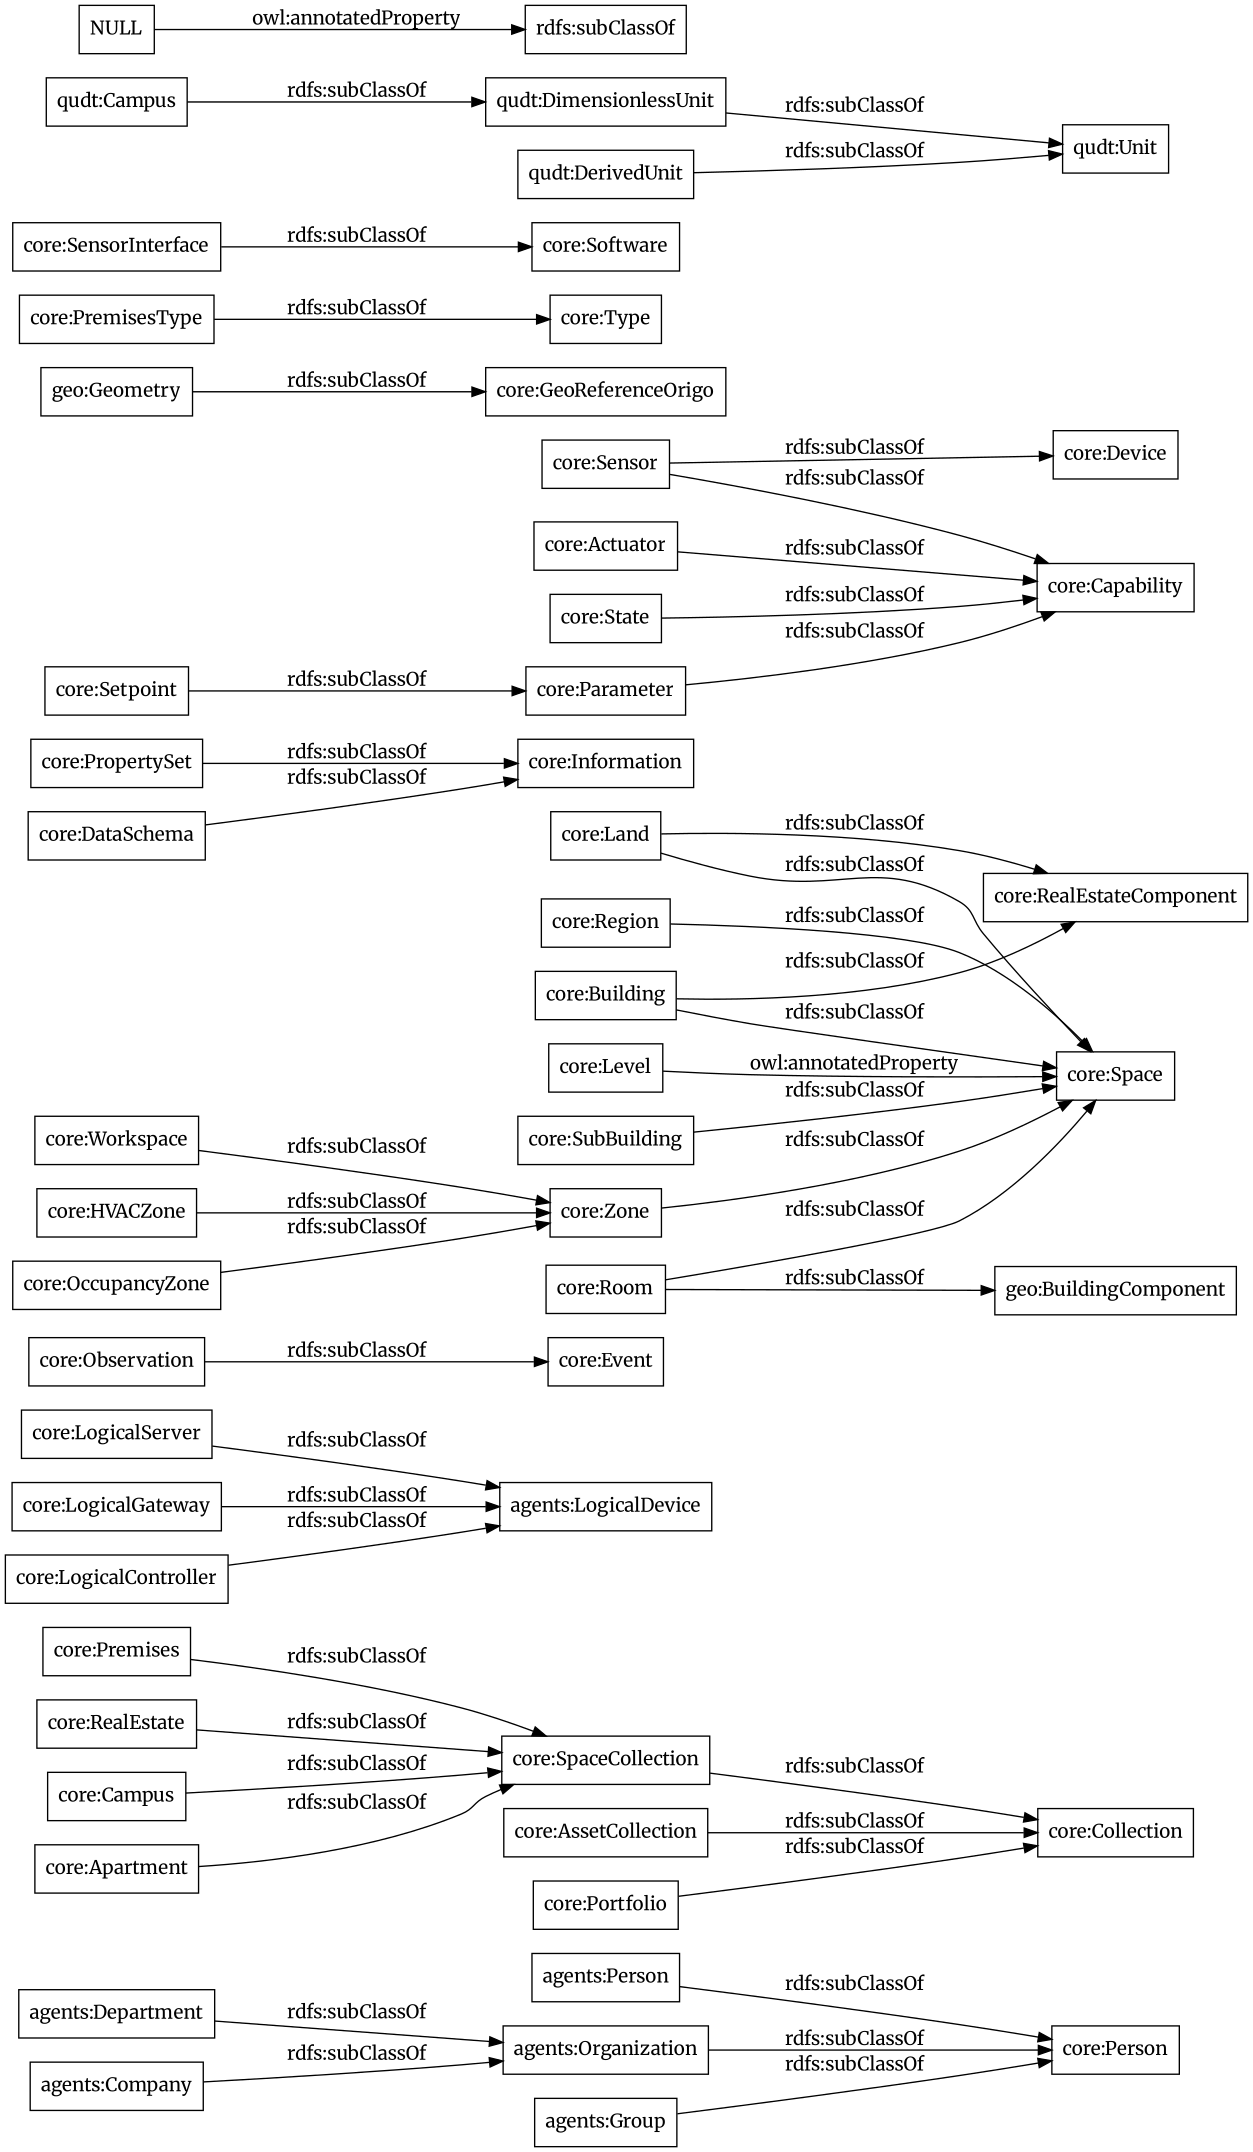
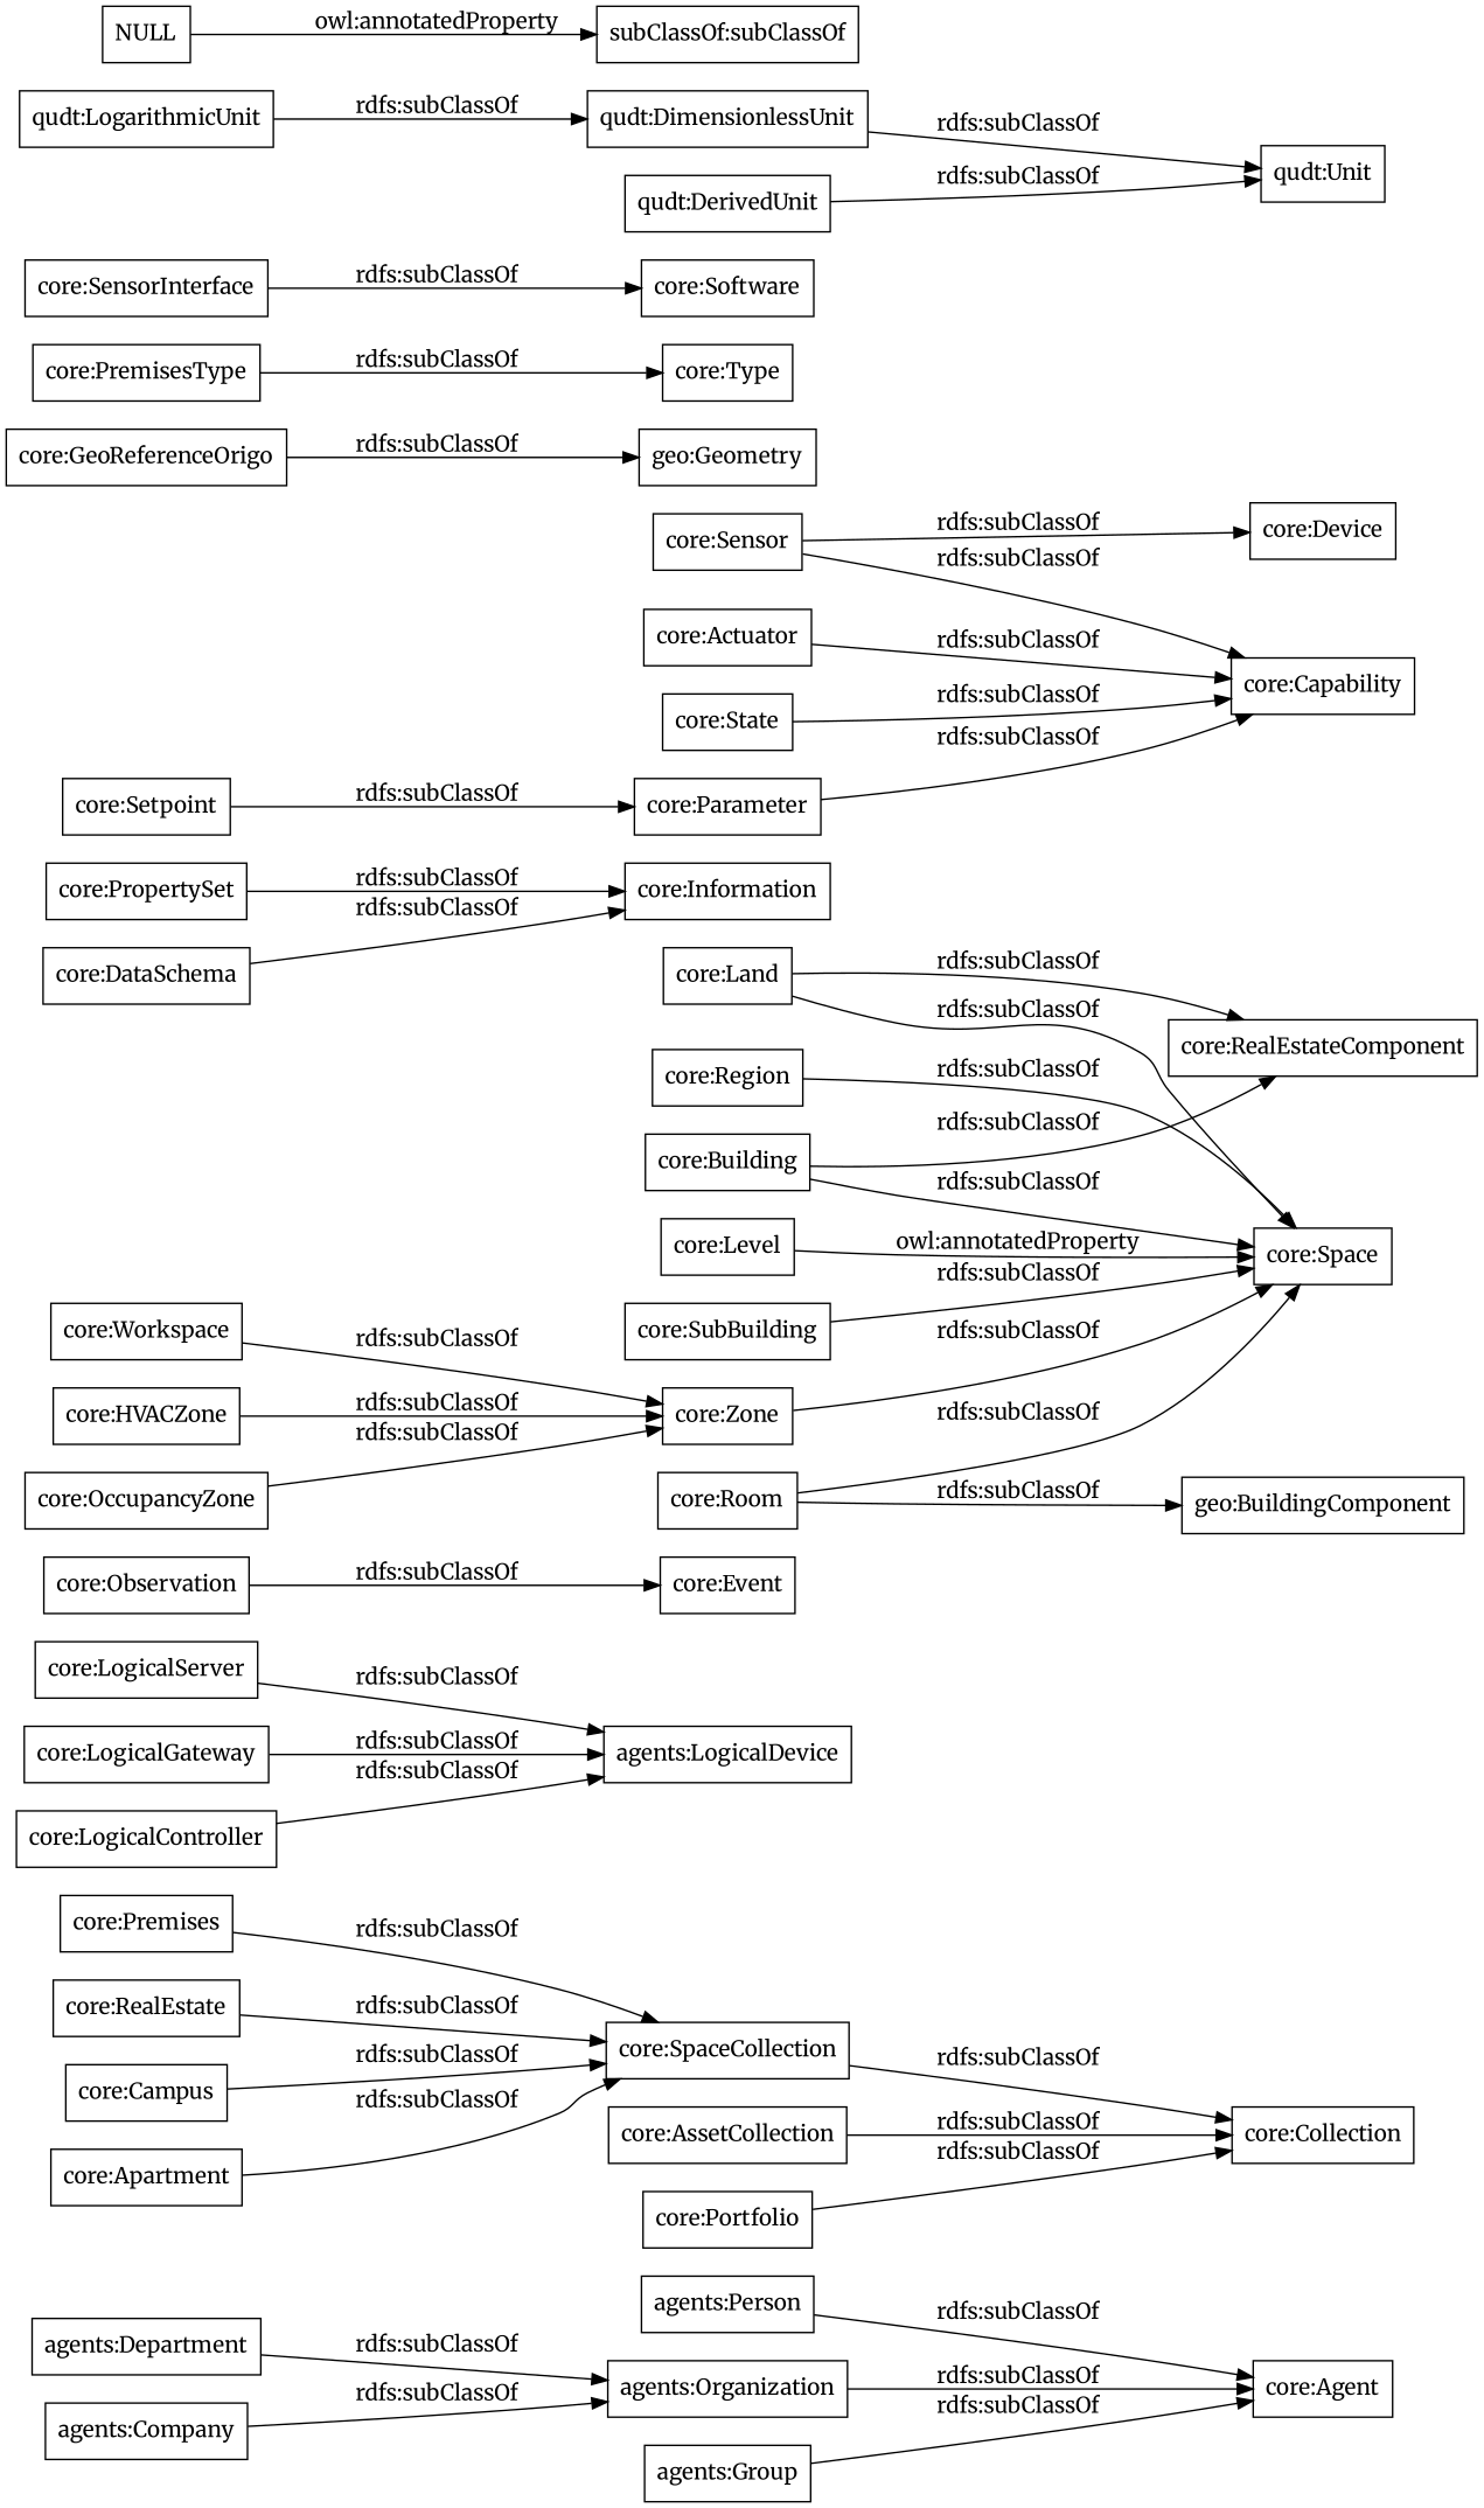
  digraph {
    fontname=Merriweather
    rankdir=LR
    node [color=black fontname=Merriweather shape=rectangle]
    edge [fontname=Merriweather]
    "agents:Person"
-   "core:Agent" [label="core:Person"]
+   "core:Agent"
    "agents:Organization"
    "agents:Group"
    "agents:Department"
    "agents:Company"
    "core:Premises"
    "core:SpaceCollection"
    "core:Collection"
    n10 [label="agents:LogicalDevice"]
    "core:LogicalServer"
    "core:Observation"
    "core:Event"
    "core:LogicalGateway"
    "core:Level"
    "core:Space"
    "core:PropertySet"
    "core:Information"
    "core:AssetCollection"
    "core:Land"
    "core:RealEstateComponent"
    "core:Zone"
    "core:Sensor"
    "core:Capability"
    "core:Device"
    "core:Portfolio"
    "core:Building"
    "core:Actuator"
    "core:RealEstate"
    "core:Workspace"
    "core:GeoReferenceOrigo"
    "geo:Geometry"
    "core:Region"
    "core:DataSchema"
    "core:Campus"
    "core:PremisesType"
    "core:Type"
    "core:SubBuilding"
    "core:Apartment"
    "core:State"
    "core:HVACZone"
    "core:Room"
    n43 [label="geo:BuildingComponent"]
    "core:Parameter"
    "core:LogicalController"
    "core:SensorInterface"
    "core:Software"
    "core:OccupancyZone"
    "core:Setpoint"
-   "qudt:LogarithmicUnit" [label="qudt:Campus"]
+   "qudt:LogarithmicUnit"
    "qudt:DimensionlessUnit"
    "qudt:Unit"
    "qudt:DerivedUnit"
    NULL
-   "rdfs:subClassOf"
+   "rdfs:subClassOf" [label="subClassOf:subClassOf"]
    "agents:Person" -> "core:Agent" [label="rdfs:subClassOf"]
    "agents:Organization" -> "core:Agent" [label="rdfs:subClassOf"]
    "agents:Group" -> "core:Agent" [label="rdfs:subClassOf"]
    "agents:Department" -> "agents:Organization" [label="rdfs:subClassOf"]
    "agents:Company" -> "agents:Organization" [label="rdfs:subClassOf"]
    "core:Premises" -> "core:SpaceCollection" [label="rdfs:subClassOf"]
    "core:SpaceCollection" -> "core:Collection" [label="rdfs:subClassOf"]
    "core:LogicalServer" -> n10 [label="rdfs:subClassOf"]
    "core:Observation" -> "core:Event" [label="rdfs:subClassOf"]
    "core:LogicalGateway" -> n10 [label="rdfs:subClassOf"]
    "core:Level" -> "core:Space" [label="owl:annotatedProperty"]
    "core:PropertySet" -> "core:Information" [label="rdfs:subClassOf"]
    "core:AssetCollection" -> "core:Collection" [label="rdfs:subClassOf"]
    "core:Land" -> "core:Space" [label="rdfs:subClassOf"]
    "core:Land" -> "core:RealEstateComponent" [label="rdfs:subClassOf"]
    "core:Zone" -> "core:Space" [label="rdfs:subClassOf"]
    "core:Sensor" -> "core:Capability" [label="rdfs:subClassOf"]
    "core:Sensor" -> "core:Device" [label="rdfs:subClassOf"]
    "core:Portfolio" -> "core:Collection" [label="rdfs:subClassOf"]
    "core:Building" -> "core:Space" [label="rdfs:subClassOf"]
    "core:Building" -> "core:RealEstateComponent" [label="rdfs:subClassOf"]
    "core:Actuator" -> "core:Capability" [label="rdfs:subClassOf"]
    "core:RealEstate" -> "core:SpaceCollection" [label="rdfs:subClassOf"]
    "core:Workspace" -> "core:Zone" [label="rdfs:subClassOf"]
-   "geo:Geometry" -> "core:GeoReferenceOrigo" [label="rdfs:subClassOf"]
+   "core:GeoReferenceOrigo" -> "geo:Geometry" [label="rdfs:subClassOf"]
    "core:Region" -> "core:Space" [label="rdfs:subClassOf"]
    "core:DataSchema" -> "core:Information" [label="rdfs:subClassOf"]
    "core:Campus" -> "core:SpaceCollection" [label="rdfs:subClassOf"]
    "core:PremisesType" -> "core:Type" [label="rdfs:subClassOf"]
    "core:SubBuilding" -> "core:Space" [label="rdfs:subClassOf"]
    "core:Apartment" -> "core:SpaceCollection" [label="rdfs:subClassOf"]
    "core:State" -> "core:Capability" [label="rdfs:subClassOf"]
    "core:HVACZone" -> "core:Zone" [label="rdfs:subClassOf"]
    "core:Room" -> "core:Space" [label="rdfs:subClassOf"]
    "core:Room" -> n43 [label="rdfs:subClassOf"]
    "core:Parameter" -> "core:Capability" [label="rdfs:subClassOf"]
    "core:LogicalController" -> n10 [label="rdfs:subClassOf"]
    "core:SensorInterface" -> "core:Software" [label="rdfs:subClassOf"]
    "core:OccupancyZone" -> "core:Zone" [label="rdfs:subClassOf"]
    "core:Setpoint" -> "core:Parameter" [label="rdfs:subClassOf"]
    "qudt:LogarithmicUnit" -> "qudt:DimensionlessUnit" [label="rdfs:subClassOf"]
    "qudt:DimensionlessUnit" -> "qudt:Unit" [label="rdfs:subClassOf"]
    "qudt:DerivedUnit" -> "qudt:Unit" [label="rdfs:subClassOf"]
    NULL -> "rdfs:subClassOf" [label="owl:annotatedProperty"]
  }
